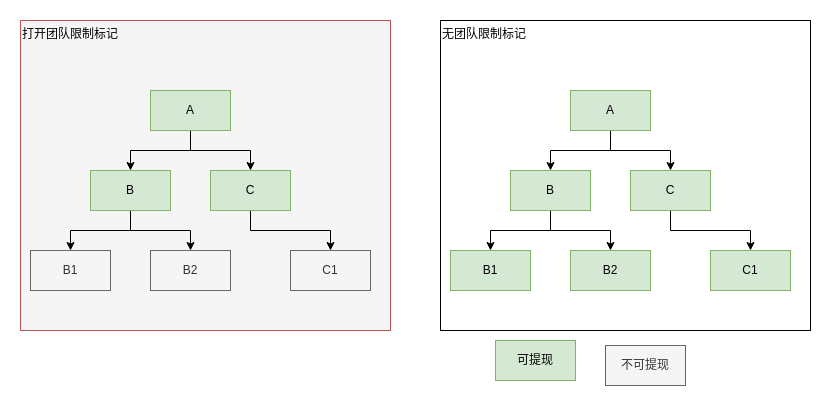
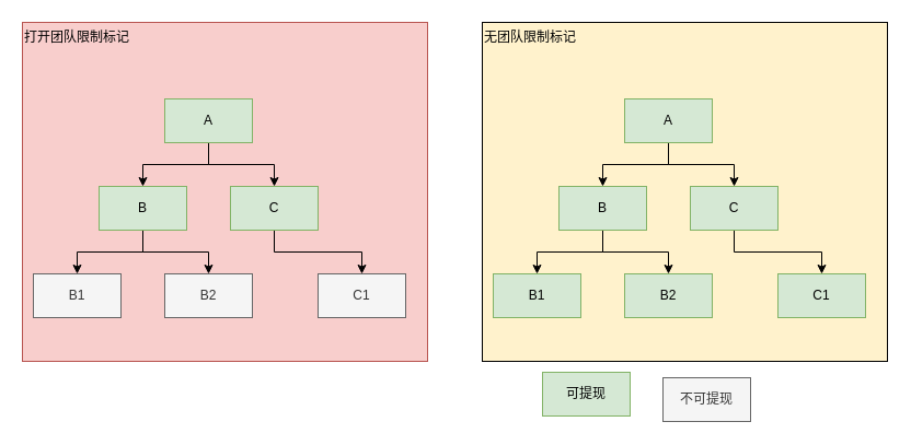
  <mxCell id="0" />
  <mxCell id="1" parent="0" />
- <mxCell id="2" value="打开团队限制标记" style="rounded=0;whiteSpace=wrap;html=1;align=left;verticalAlign=top;fillColor=#f5f5f5;strokeColor=#b85450;" vertex="1" parent="1"><mxGeometry x="20" y="20" width="370" height="310" as="geometry" /></mxCell>
+ <mxCell id="2" value="打开团队限制标记" style="rounded=0;whiteSpace=wrap;html=1;align=left;verticalAlign=top;fillColor=#f8cecc;strokeColor=#b85450;" vertex="1" parent="1"><mxGeometry x="20" y="20" width="370" height="310" as="geometry" /></mxCell>
  <mxCell id="3" style="edgeStyle=orthogonalEdgeStyle;rounded=0;orthogonalLoop=1;jettySize=auto;html=1;exitX=0.5;exitY=1;exitDx=0;exitDy=0;entryX=0.5;entryY=0;entryDx=0;entryDy=0;" edge="1" parent="1" source="5" target="8"><mxGeometry relative="1" as="geometry" /></mxCell>
  <mxCell id="4" style="edgeStyle=orthogonalEdgeStyle;rounded=0;orthogonalLoop=1;jettySize=auto;html=1;exitX=0.5;exitY=1;exitDx=0;exitDy=0;entryX=0.5;entryY=0;entryDx=0;entryDy=0;" edge="1" parent="1" source="5" target="10"><mxGeometry relative="1" as="geometry" /></mxCell>
  <mxCell id="5" value="A" style="rounded=0;whiteSpace=wrap;html=1;fillColor=#d5e8d4;strokeColor=#82b366;" vertex="1" parent="1"><mxGeometry x="150" y="90" width="80" height="40" as="geometry" /></mxCell>
  <mxCell id="6" style="edgeStyle=orthogonalEdgeStyle;rounded=0;orthogonalLoop=1;jettySize=auto;html=1;exitX=0.5;exitY=1;exitDx=0;exitDy=0;entryX=0.5;entryY=0;entryDx=0;entryDy=0;" edge="1" parent="1" source="8" target="11"><mxGeometry relative="1" as="geometry" /></mxCell>
  <mxCell id="7" style="edgeStyle=orthogonalEdgeStyle;rounded=0;orthogonalLoop=1;jettySize=auto;html=1;exitX=0.5;exitY=1;exitDx=0;exitDy=0;entryX=0.5;entryY=0;entryDx=0;entryDy=0;" edge="1" parent="1" source="8" target="12"><mxGeometry relative="1" as="geometry" /></mxCell>
  <mxCell id="8" value="B" style="rounded=0;whiteSpace=wrap;html=1;fillColor=#d5e8d4;strokeColor=#82b366;" vertex="1" parent="1"><mxGeometry x="90" y="170" width="80" height="40" as="geometry" /></mxCell>
  <mxCell id="9" style="edgeStyle=orthogonalEdgeStyle;rounded=0;orthogonalLoop=1;jettySize=auto;html=1;exitX=0.5;exitY=1;exitDx=0;exitDy=0;entryX=0.5;entryY=0;entryDx=0;entryDy=0;" edge="1" parent="1" source="10" target="13"><mxGeometry relative="1" as="geometry" /></mxCell>
  <mxCell id="10" value="C" style="rounded=0;whiteSpace=wrap;html=1;fillColor=#d5e8d4;strokeColor=#82b366;" vertex="1" parent="1"><mxGeometry x="210" y="170" width="80" height="40" as="geometry" /></mxCell>
  <mxCell id="11" value="B1" style="rounded=0;whiteSpace=wrap;html=1;fillColor=#f5f5f5;fontColor=#333333;strokeColor=#666666;" vertex="1" parent="1"><mxGeometry x="30" y="250" width="80" height="40" as="geometry" /></mxCell>
  <mxCell id="12" value="B2" style="rounded=0;whiteSpace=wrap;html=1;fillColor=#f5f5f5;fontColor=#333333;strokeColor=#666666;" vertex="1" parent="1"><mxGeometry x="150" y="250" width="80" height="40" as="geometry" /></mxCell>
  <mxCell id="13" value="C1" style="rounded=0;whiteSpace=wrap;html=1;fillColor=#f5f5f5;fontColor=#333333;strokeColor=#666666;" vertex="1" parent="1"><mxGeometry x="290" y="250" width="80" height="40" as="geometry" /></mxCell>
- <mxCell id="14" value="无团队限制标记" style="rounded=0;whiteSpace=wrap;html=1;align=left;verticalAlign=top;" vertex="1" parent="1"><mxGeometry x="440" y="20" width="370" height="310" as="geometry" /></mxCell>
+ <mxCell id="14" value="无团队限制标记" style="rounded=0;whiteSpace=wrap;html=1;align=left;verticalAlign=top;fillColor=#fff2cc;" vertex="1" parent="1"><mxGeometry x="440" y="20" width="370" height="310" as="geometry" /></mxCell>
  <mxCell id="15" style="edgeStyle=orthogonalEdgeStyle;rounded=0;orthogonalLoop=1;jettySize=auto;html=1;exitX=0.5;exitY=1;exitDx=0;exitDy=0;entryX=0.5;entryY=0;entryDx=0;entryDy=0;" edge="1" parent="1" source="17" target="20"><mxGeometry relative="1" as="geometry" /></mxCell>
  <mxCell id="16" style="edgeStyle=orthogonalEdgeStyle;rounded=0;orthogonalLoop=1;jettySize=auto;html=1;exitX=0.5;exitY=1;exitDx=0;exitDy=0;entryX=0.5;entryY=0;entryDx=0;entryDy=0;" edge="1" parent="1" source="17" target="22"><mxGeometry relative="1" as="geometry" /></mxCell>
  <mxCell id="17" value="A" style="rounded=0;whiteSpace=wrap;html=1;fillColor=#d5e8d4;strokeColor=#82b366;" vertex="1" parent="1"><mxGeometry x="570" y="90" width="80" height="40" as="geometry" /></mxCell>
  <mxCell id="18" style="edgeStyle=orthogonalEdgeStyle;rounded=0;orthogonalLoop=1;jettySize=auto;html=1;exitX=0.5;exitY=1;exitDx=0;exitDy=0;entryX=0.5;entryY=0;entryDx=0;entryDy=0;" edge="1" parent="1" source="20" target="23"><mxGeometry relative="1" as="geometry" /></mxCell>
  <mxCell id="19" style="edgeStyle=orthogonalEdgeStyle;rounded=0;orthogonalLoop=1;jettySize=auto;html=1;exitX=0.5;exitY=1;exitDx=0;exitDy=0;entryX=0.5;entryY=0;entryDx=0;entryDy=0;" edge="1" parent="1" source="20" target="24"><mxGeometry relative="1" as="geometry" /></mxCell>
  <mxCell id="20" value="B" style="rounded=0;whiteSpace=wrap;html=1;fillColor=#d5e8d4;strokeColor=#82b366;" vertex="1" parent="1"><mxGeometry x="510" y="170" width="80" height="40" as="geometry" /></mxCell>
  <mxCell id="21" style="edgeStyle=orthogonalEdgeStyle;rounded=0;orthogonalLoop=1;jettySize=auto;html=1;exitX=0.5;exitY=1;exitDx=0;exitDy=0;entryX=0.5;entryY=0;entryDx=0;entryDy=0;" edge="1" parent="1" source="22" target="25"><mxGeometry relative="1" as="geometry" /></mxCell>
  <mxCell id="22" value="C" style="rounded=0;whiteSpace=wrap;html=1;fillColor=#d5e8d4;strokeColor=#82b366;" vertex="1" parent="1"><mxGeometry x="630" y="170" width="80" height="40" as="geometry" /></mxCell>
  <mxCell id="23" value="B1" style="rounded=0;whiteSpace=wrap;html=1;fillColor=#d5e8d4;strokeColor=#82b366;" vertex="1" parent="1"><mxGeometry x="450" y="250" width="80" height="40" as="geometry" /></mxCell>
  <mxCell id="24" value="B2" style="rounded=0;whiteSpace=wrap;html=1;fillColor=#d5e8d4;strokeColor=#82b366;" vertex="1" parent="1"><mxGeometry x="570" y="250" width="80" height="40" as="geometry" /></mxCell>
  <mxCell id="25" value="C1" style="rounded=0;whiteSpace=wrap;html=1;fillColor=#d5e8d4;strokeColor=#82b366;" vertex="1" parent="1"><mxGeometry x="710" y="250" width="80" height="40" as="geometry" /></mxCell>
  <mxCell id="26" value="可提现" style="rounded=0;whiteSpace=wrap;html=1;fillColor=#d5e8d4;strokeColor=#82b366;" vertex="1" parent="1"><mxGeometry x="495" y="340" width="80" height="40" as="geometry" /></mxCell>
  <mxCell id="27" value="不可提现" style="rounded=0;whiteSpace=wrap;html=1;fillColor=#f5f5f5;fontColor=#333333;strokeColor=#666666;" vertex="1" parent="1"><mxGeometry x="605" y="345" width="80" height="40" as="geometry" /></mxCell>
